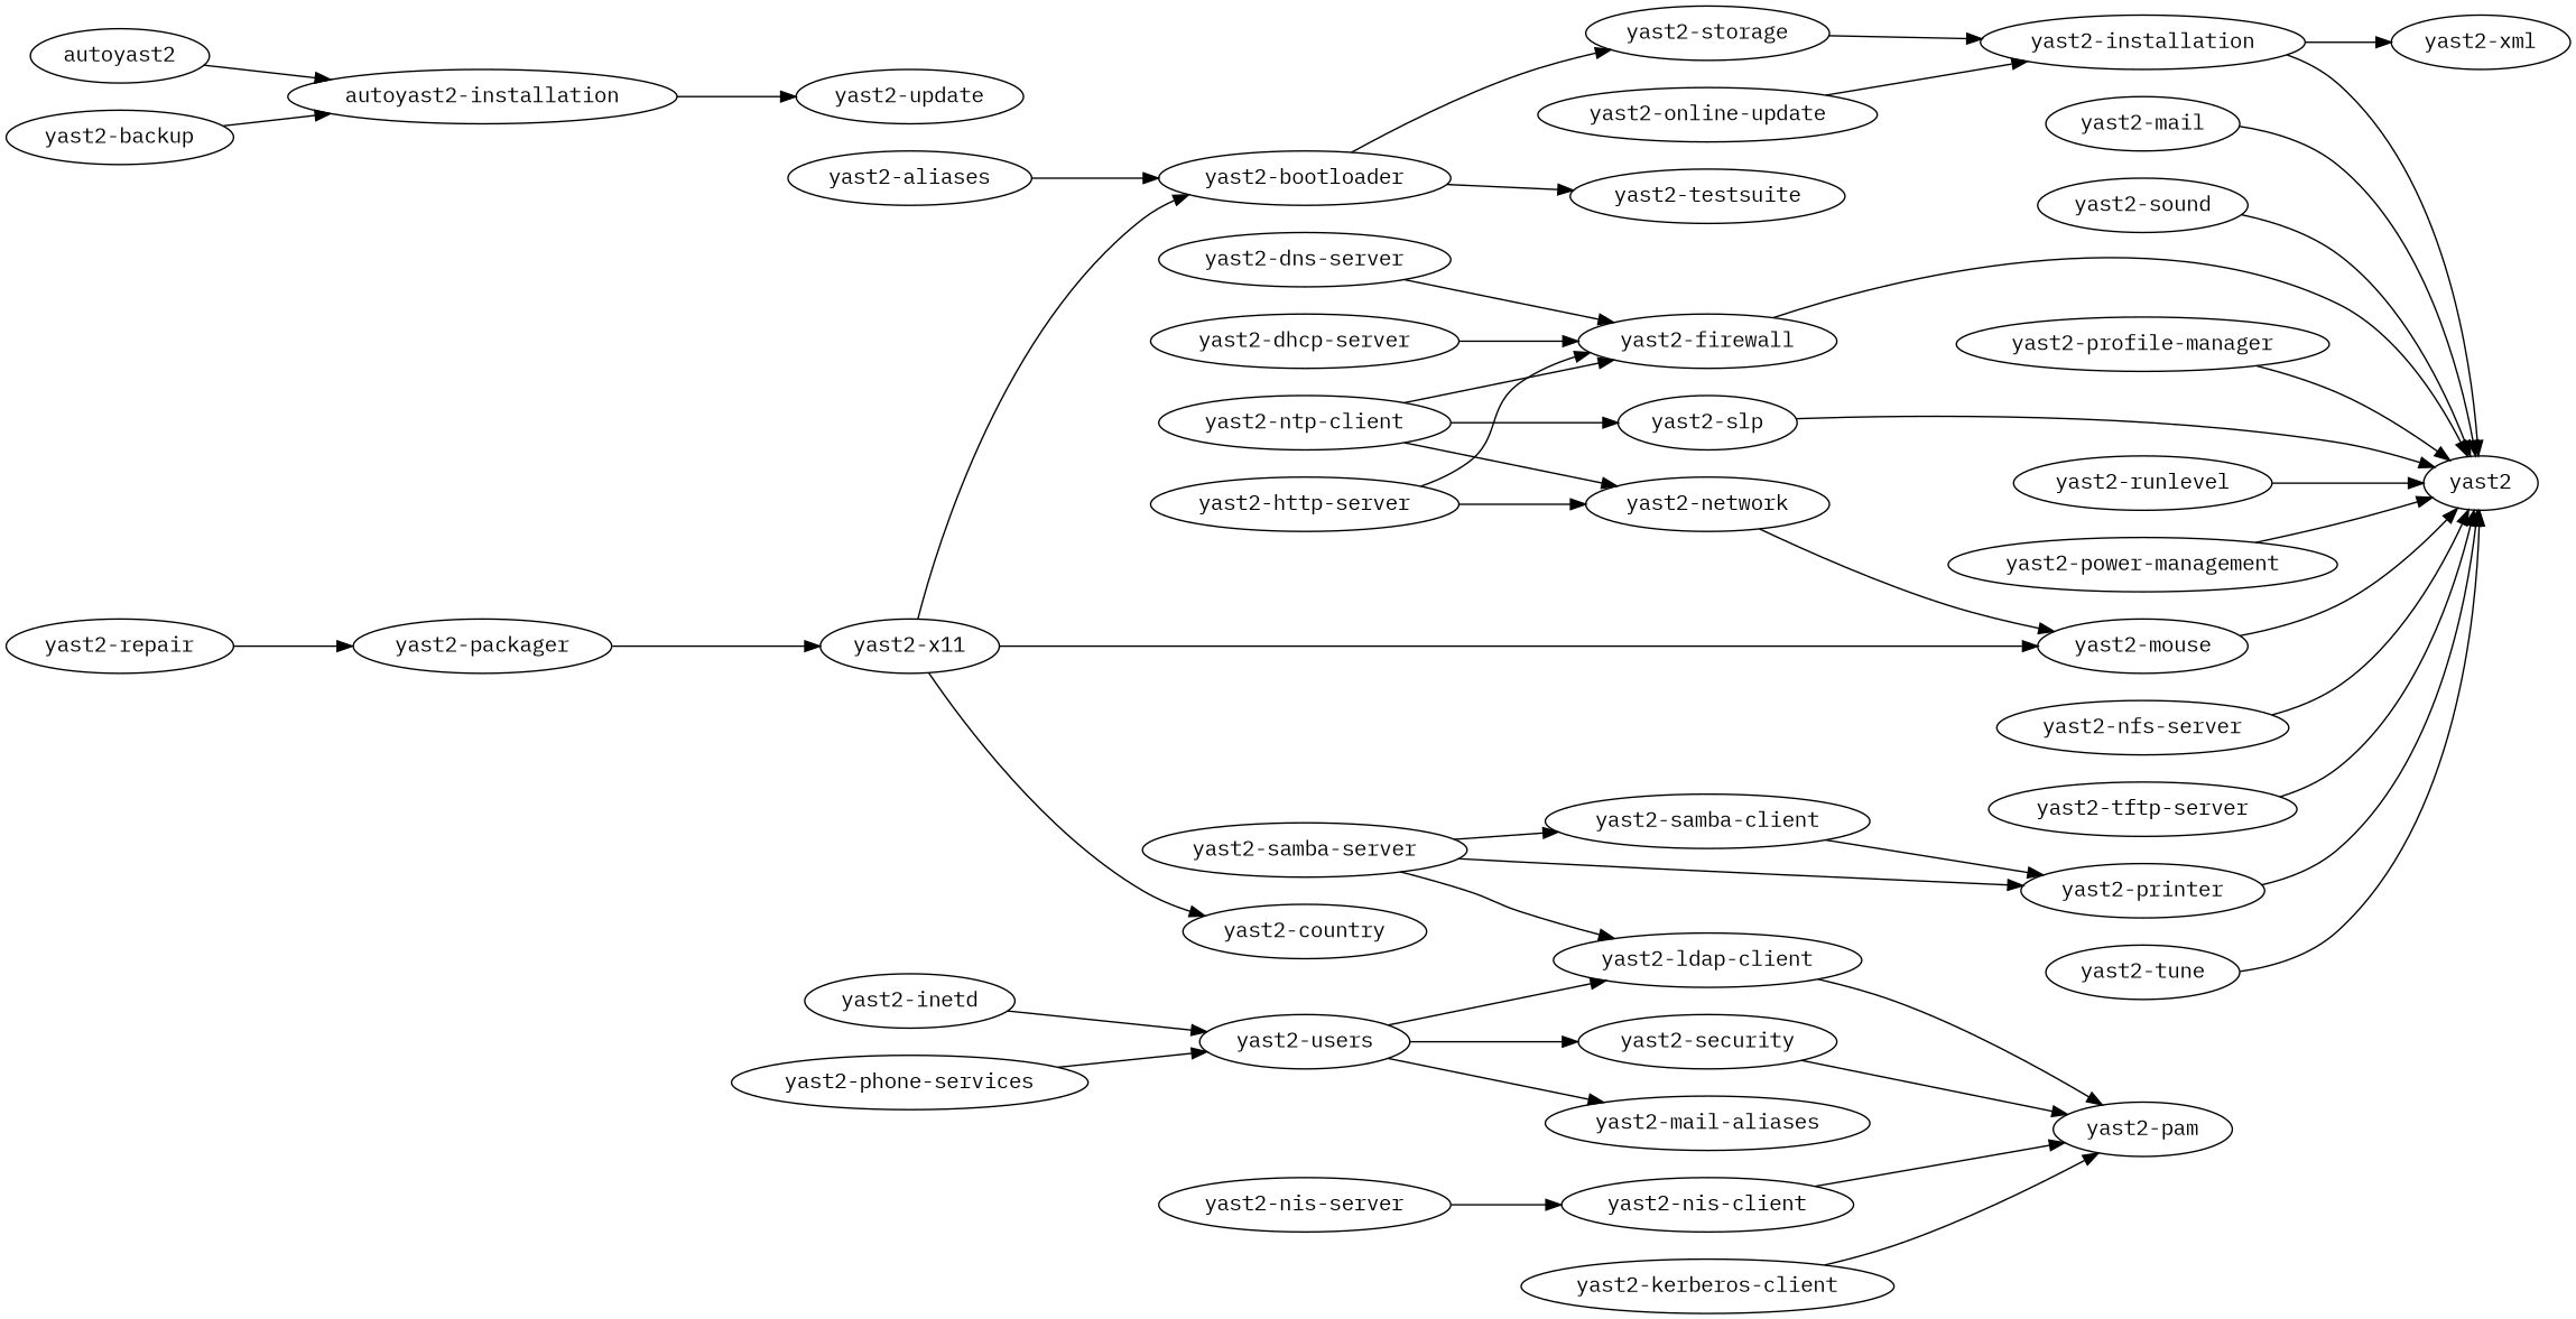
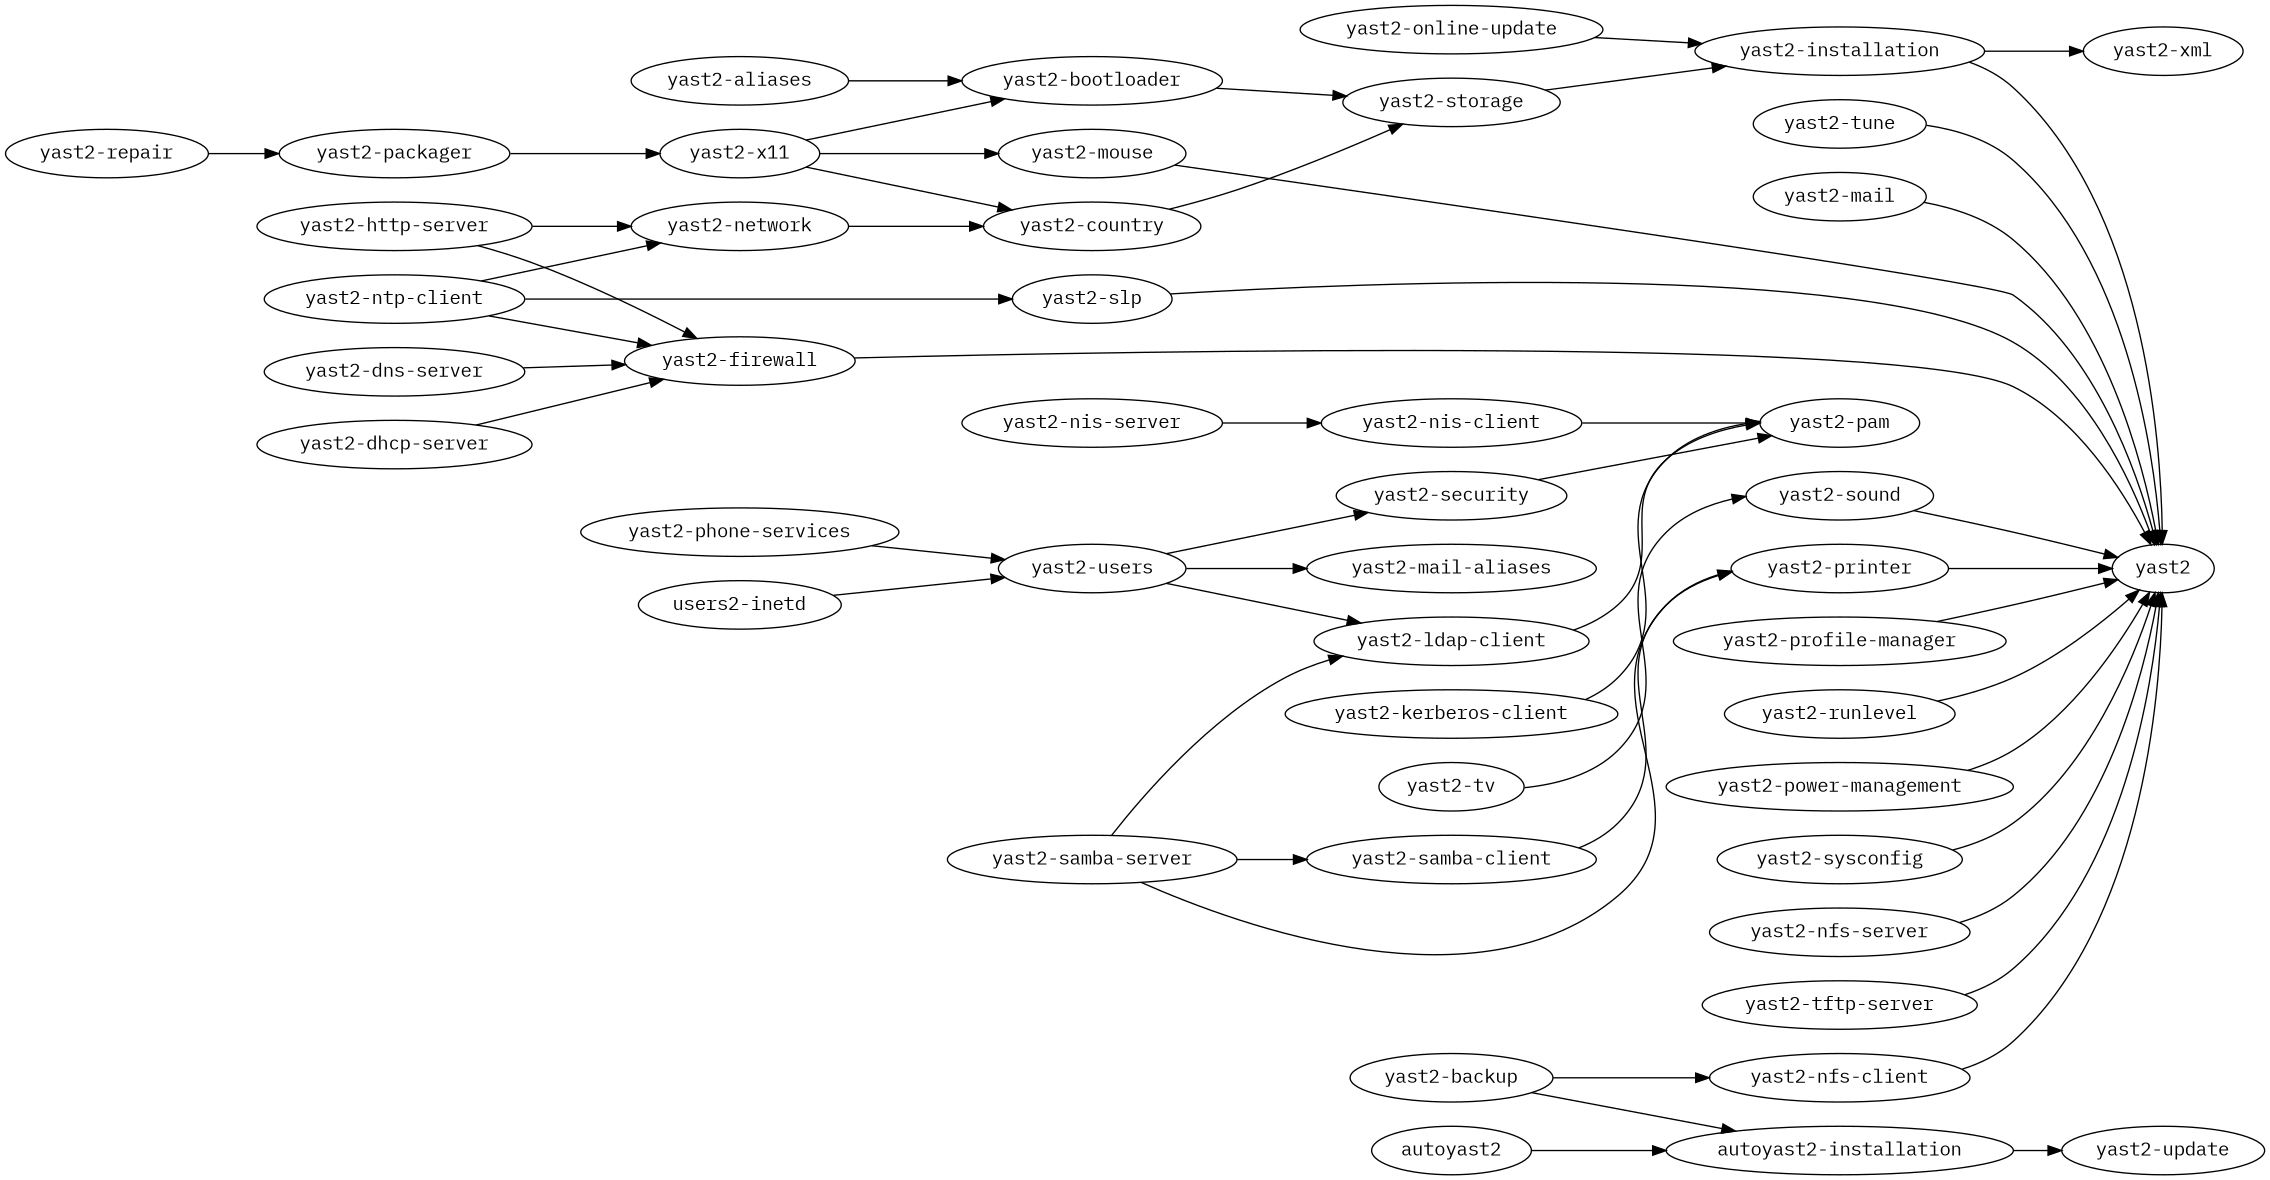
  digraph {
    fontname="IBM Plex Mono"
    rankdir=LR
    node [fontname="IBM Plex Mono"]
    edge [fontname="IBM Plex Mono"]
    "yast2-bootloader"
    "yast2-storage"
-   "yast2-testsuite"
    "yast2-installation"
    "yast2-xml"
    yast2
    "yast2-security"
    "yast2-pam"
    autoyast2
    "autoyast2-installation"
    "yast2-update"
    "yast2-dns-server"
    "yast2-firewall"
    "yast2-profile-manager"
    "yast2-samba-server"
    "yast2-samba-client"
    "yast2-printer"
    "yast2-ldap-client"
    "yast2-runlevel"
    "yast2-users"
    "yast2-mail-aliases"
    "yast2-power-management"
    "yast2-network"
    "yast2-country"
    "yast2-nis-server"
    "yast2-nis-client"
    "yast2-mouse"
    "yast2-repair"
    "yast2-packager"
    "yast2-x11"
+   "yast2-sysconfig"
    "yast2-dhcp-server"
    n33 [label="yast2-aliases"]
    "yast2-nfs-server"
    "yast2-tftp-server"
    "yast2-ntp-client"
    "yast2-slp"
+   "yast2-nfs-client"
    "yast2-tune"
    "yast2-kerberos-client"
    "yast2-backup"
    "yast2-mail"
+   "yast2-tv"
    "yast2-sound"
-   "yast2-inetd"
+   "yast2-inetd" [label="users2-inetd"]
    "yast2-phone-services"
    "yast2-online-update"
    "yast2-http-server"
    "yast2-bootloader" -> "yast2-storage"
-   "yast2-bootloader" -> "yast2-testsuite"
    "yast2-storage" -> "yast2-installation"
    "yast2-installation" -> "yast2-xml"
    "yast2-installation" -> yast2
    "yast2-security" -> "yast2-pam"
    autoyast2 -> "autoyast2-installation"
    "autoyast2-installation" -> "yast2-update"
    "yast2-dns-server" -> "yast2-firewall"
    "yast2-firewall" -> yast2
    "yast2-profile-manager" -> yast2
    "yast2-samba-server" -> "yast2-samba-client"
    "yast2-samba-server" -> "yast2-printer"
    "yast2-samba-server" -> "yast2-ldap-client"
    "yast2-samba-client" -> "yast2-printer"
    "yast2-printer" -> yast2
    "yast2-ldap-client" -> "yast2-pam"
    "yast2-runlevel" -> yast2
    "yast2-users" -> "yast2-security"
    "yast2-users" -> "yast2-ldap-client"
    "yast2-users" -> "yast2-mail-aliases"
    "yast2-power-management" -> yast2
-   "yast2-network" -> "yast2-mouse"
+   "yast2-network" -> "yast2-country"
+   "yast2-country" -> "yast2-storage"
    "yast2-nis-server" -> "yast2-nis-client"
    "yast2-nis-client" -> "yast2-pam"
    "yast2-mouse" -> yast2
    "yast2-repair" -> "yast2-packager"
    "yast2-packager" -> "yast2-x11"
    "yast2-x11" -> "yast2-bootloader"
    "yast2-x11" -> "yast2-country"
    "yast2-x11" -> "yast2-mouse"
+   "yast2-sysconfig" -> yast2
    "yast2-dhcp-server" -> "yast2-firewall"
    n33 -> "yast2-bootloader"
    "yast2-nfs-server" -> yast2
    "yast2-tftp-server" -> yast2
    "yast2-ntp-client" -> "yast2-firewall"
    "yast2-ntp-client" -> "yast2-network"
    "yast2-ntp-client" -> "yast2-slp"
    "yast2-slp" -> yast2
+   "yast2-nfs-client" -> yast2
    "yast2-tune" -> yast2
    "yast2-kerberos-client" -> "yast2-pam"
    "yast2-backup" -> "autoyast2-installation"
+   "yast2-backup" -> "yast2-nfs-client"
    "yast2-mail" -> yast2
+   "yast2-tv" -> "yast2-sound"
    "yast2-sound" -> yast2
    "yast2-inetd" -> "yast2-users"
    "yast2-phone-services" -> "yast2-users"
    "yast2-online-update" -> "yast2-installation"
    "yast2-http-server" -> "yast2-firewall"
    "yast2-http-server" -> "yast2-network"
  }
